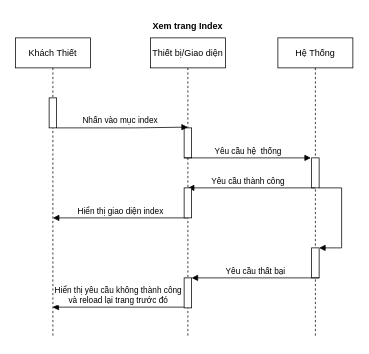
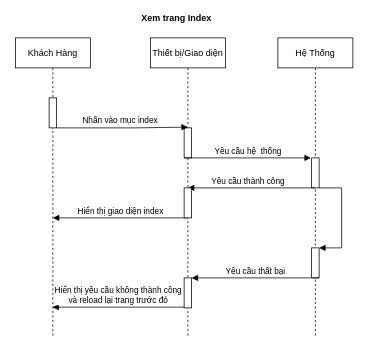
  <mxCell id="0" />
  <mxCell id="1" parent="0" />
- <mxCell id="2" value="Khách Thiết" style="shape=umlLifeline;perimeter=lifelinePerimeter;container=1;collapsible=0;recursiveResize=0;rounded=0;shadow=0;strokeWidth=1;" vertex="1" parent="1"><mxGeometry x="20" y="50" width="100" height="400" as="geometry" /></mxCell>
+ <mxCell id="2" value="Khách Hàng" style="shape=umlLifeline;perimeter=lifelinePerimeter;container=1;collapsible=0;recursiveResize=0;rounded=0;shadow=0;strokeWidth=1;" vertex="1" parent="1"><mxGeometry x="20" y="50" width="100" height="400" as="geometry" /></mxCell>
  <mxCell id="3" value="" style="points=[];perimeter=orthogonalPerimeter;rounded=0;shadow=0;strokeWidth=1;" vertex="1" parent="2"><mxGeometry x="45" y="80" width="10" height="40" as="geometry" /></mxCell>
  <mxCell id="4" value="Thiết bị/Giao diện" style="shape=umlLifeline;perimeter=lifelinePerimeter;container=1;collapsible=0;recursiveResize=0;rounded=0;shadow=0;strokeWidth=1;" vertex="1" parent="1"><mxGeometry x="200" y="50" width="100" height="400" as="geometry" /></mxCell>
  <mxCell id="5" value="" style="points=[];perimeter=orthogonalPerimeter;rounded=0;shadow=0;strokeWidth=1;" vertex="1" parent="4"><mxGeometry x="45" y="120" width="10" height="40" as="geometry" /></mxCell>
  <mxCell id="6" value="Nhấn vào mục index" style="verticalAlign=bottom;endArrow=block;shadow=0;strokeWidth=1;" edge="1" parent="1" source="3"><mxGeometry x="-0.029" y="1" relative="1" as="geometry"><mxPoint x="175" y="130" as="sourcePoint" /><mxPoint x="250" y="169" as="targetPoint" /><Array as="points"><mxPoint x="180" y="170" /></Array><mxPoint as="offset" /></mxGeometry></mxCell>
  <mxCell id="7" value="Hệ Thống" style="shape=umlLifeline;perimeter=lifelinePerimeter;container=1;collapsible=0;recursiveResize=0;rounded=0;shadow=0;strokeWidth=1;" vertex="1" parent="1"><mxGeometry x="370" y="50" width="100" height="400" as="geometry" /></mxCell>
  <mxCell id="8" value="" style="points=[];perimeter=orthogonalPerimeter;rounded=0;shadow=0;strokeWidth=1;" vertex="1" parent="7"><mxGeometry x="45" y="160" width="10" height="40" as="geometry" /></mxCell>
  <mxCell id="9" value="Yêu cầu hệ&amp;nbsp; thống" style="html=1;verticalAlign=bottom;endArrow=block;entryX=-0.1;entryY=0;entryDx=0;entryDy=0;entryPerimeter=0;" edge="1" parent="1" target="8"><mxGeometry x="0.006" width="80" relative="1" as="geometry"><mxPoint x="245" y="210" as="sourcePoint" /><mxPoint x="410" y="210" as="targetPoint" /><mxPoint as="offset" /></mxGeometry></mxCell>
  <mxCell id="10" value="Yêu cầu thành công" style="html=1;verticalAlign=bottom;endArrow=block;exitX=0.5;exitY=1;exitDx=0;exitDy=0;exitPerimeter=0;" edge="1" parent="1" source="8"><mxGeometry x="0.059" width="80" relative="1" as="geometry"><mxPoint x="335" y="250" as="sourcePoint" /><mxPoint x="250" y="250" as="targetPoint" /><mxPoint as="offset" /></mxGeometry></mxCell>
  <mxCell id="11" value="Hiển thị giao diện index" style="html=1;verticalAlign=bottom;endArrow=block;exitX=0.5;exitY=1;exitDx=0;exitDy=0;exitPerimeter=0;" edge="1" parent="1" source="12"><mxGeometry width="80" relative="1" as="geometry"><mxPoint x="240" y="290" as="sourcePoint" /><mxPoint x="70" y="290" as="targetPoint" /><mxPoint as="offset" /></mxGeometry></mxCell>
  <mxCell id="12" value="" style="points=[];perimeter=orthogonalPerimeter;rounded=0;shadow=0;strokeWidth=1;" vertex="1" parent="1"><mxGeometry x="245" y="250" width="10" height="40" as="geometry" /></mxCell>
  <mxCell id="13" value="" style="html=1;points=[];perimeter=orthogonalPerimeter;" vertex="1" parent="1"><mxGeometry x="415" y="330" width="10" height="40" as="geometry" /></mxCell>
  <mxCell id="14" value="" style="edgeStyle=orthogonalEdgeStyle;html=1;align=left;spacingLeft=2;endArrow=block;rounded=0;entryX=1;entryY=0;" edge="1" parent="1" target="13"><mxGeometry y="85" relative="1" as="geometry"><mxPoint x="425" y="250" as="sourcePoint" /><Array as="points"><mxPoint x="455" y="250" /><mxPoint x="455" y="330" /></Array><mxPoint as="offset" /></mxGeometry></mxCell>
  <mxCell id="15" value="Yêu cầu thất bại" style="html=1;verticalAlign=bottom;endArrow=block;exitX=0.5;exitY=1;exitDx=0;exitDy=0;exitPerimeter=0;" edge="1" parent="1"><mxGeometry width="80" relative="1" as="geometry"><mxPoint x="425" y="370" as="sourcePoint" /><mxPoint x="255" y="370" as="targetPoint" /><mxPoint as="offset" /></mxGeometry></mxCell>
  <mxCell id="16" value="" style="points=[];perimeter=orthogonalPerimeter;rounded=0;shadow=0;strokeWidth=1;" vertex="1" parent="1"><mxGeometry x="245" y="370" width="10" height="40" as="geometry" /></mxCell>
  <mxCell id="17" value="Hiển thị yêu cầu không thành công&lt;br&gt;và reload lại trang trước đó" style="html=1;verticalAlign=bottom;endArrow=block;exitX=0.5;exitY=1;exitDx=0;exitDy=0;exitPerimeter=0;" edge="1" parent="1" target="2"><mxGeometry width="80" relative="1" as="geometry"><mxPoint x="245" y="409" as="sourcePoint" /><mxPoint x="75" y="409" as="targetPoint" /><mxPoint as="offset" /></mxGeometry></mxCell>
- <mxCell id="18" value="Xem trang Index" style="text;align=center;fontStyle=1;verticalAlign=middle;spacingLeft=3;spacingRight=3;strokeColor=none;rotatable=0;points=[[0,0.5],[1,0.5]];portConstraint=eastwest;" vertex="1" parent="1"><mxGeometry x="210" y="20" width="80" height="26" as="geometry" /></mxCell>
+ <mxCell id="18" value="Xem trang Index" style="text;align=center;fontStyle=1;verticalAlign=middle;spacingLeft=3;spacingRight=3;strokeColor=none;rotatable=0;points=[[0,0.5],[1,0.5]];portConstraint=eastwest;" vertex="1" parent="1"><mxGeometry x="195" y="10" width="80" height="26" as="geometry" /></mxCell>
